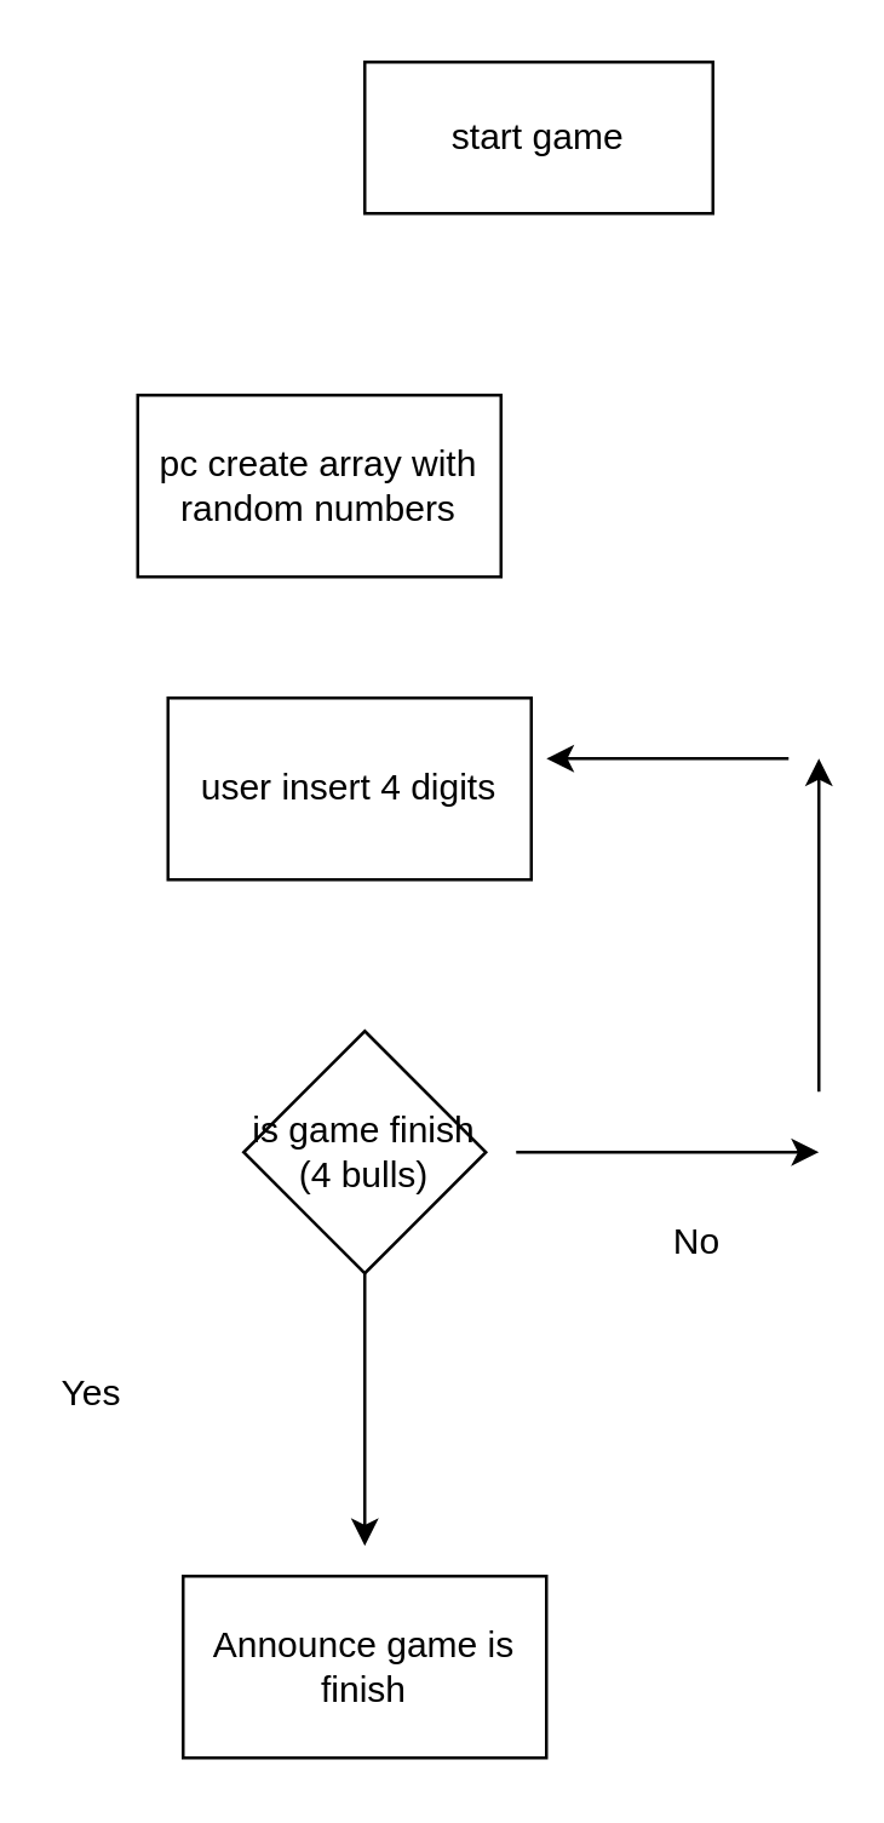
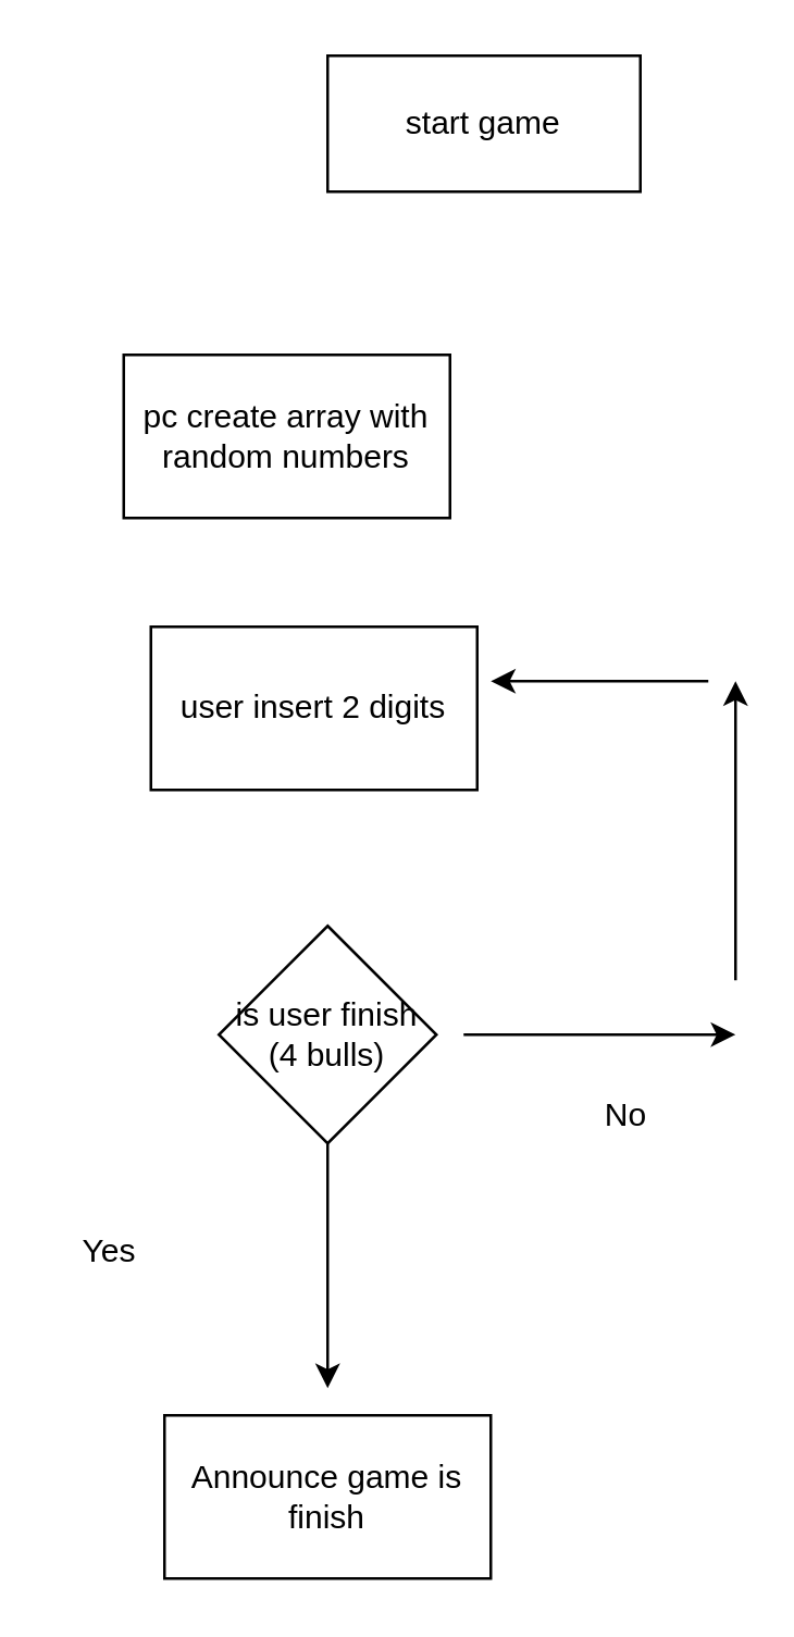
  <mxCell id="0" />
  <mxCell id="1" parent="0" />
  <mxCell id="2" value="start game" style="rounded=0;whiteSpace=wrap;html=1;" vertex="1" parent="1"><mxGeometry x="120" y="20" width="115" height="50" as="geometry" /></mxCell>
  <mxCell id="3" value="pc create array with random numbers" style="rounded=0;whiteSpace=wrap;html=1;" vertex="1" parent="1"><mxGeometry x="45" y="130" width="120" height="60" as="geometry" /></mxCell>
- <mxCell id="4" value="user insert 4 digits" style="rounded=0;whiteSpace=wrap;html=1;" vertex="1" parent="1"><mxGeometry x="55" y="230" width="120" height="60" as="geometry" /></mxCell>
- <mxCell id="5" value="is game finish (4 bulls)" style="rhombus;whiteSpace=wrap;html=1;" vertex="1" parent="1"><mxGeometry x="80" y="340" width="80" height="80" as="geometry" /></mxCell>
+ <mxCell id="4" value="user insert 2 digits" style="rounded=0;whiteSpace=wrap;html=1;" vertex="1" parent="1"><mxGeometry x="55" y="230" width="120" height="60" as="geometry" /></mxCell>
+ <mxCell id="5" value="is user finish (4 bulls)" style="rhombus;whiteSpace=wrap;html=1;" vertex="1" parent="1"><mxGeometry x="80" y="340" width="80" height="80" as="geometry" /></mxCell>
  <mxCell id="6" value="" style="endArrow=classic;html=1;exitX=0.5;exitY=1;exitDx=0;exitDy=0;" edge="1" parent="1" source="5"><mxGeometry width="50" height="50" relative="1" as="geometry"><mxPoint x="150" y="510" as="sourcePoint" /><mxPoint x="120" y="510" as="targetPoint" /></mxGeometry></mxCell>
- <mxCell id="7" value="Yes" style="text;html=1;strokeColor=none;fillColor=none;align=center;verticalAlign=middle;whiteSpace=wrap;rounded=0;" vertex="1" parent="1"><mxGeometry x="10" y="450" width="40" height="20" as="geometry" /></mxCell>
+ <mxCell id="7" value="Yes" style="text;html=1;strokeColor=none;fillColor=none;align=center;verticalAlign=middle;whiteSpace=wrap;rounded=0;" vertex="1" parent="1"><mxGeometry x="20" y="450" width="40" height="20" as="geometry" /></mxCell>
  <mxCell id="8" value="Announce game is finish" style="rounded=0;whiteSpace=wrap;html=1;" vertex="1" parent="1"><mxGeometry x="60" y="520" width="120" height="60" as="geometry" /></mxCell>
  <mxCell id="9" value="" style="endArrow=classic;html=1;" edge="1" parent="1"><mxGeometry width="50" height="50" relative="1" as="geometry"><mxPoint x="170" y="380" as="sourcePoint" /><mxPoint x="270" y="380" as="targetPoint" /></mxGeometry></mxCell>
  <mxCell id="10" value="No" style="text;html=1;strokeColor=none;fillColor=none;align=center;verticalAlign=middle;whiteSpace=wrap;rounded=0;" vertex="1" parent="1"><mxGeometry x="210" y="400" width="40" height="20" as="geometry" /></mxCell>
  <mxCell id="11" value="" style="endArrow=classic;html=1;" edge="1" parent="1"><mxGeometry width="50" height="50" relative="1" as="geometry"><mxPoint x="270" y="360" as="sourcePoint" /><mxPoint x="270" y="250" as="targetPoint" /></mxGeometry></mxCell>
  <mxCell id="12" value="" style="endArrow=classic;html=1;" edge="1" parent="1"><mxGeometry width="50" height="50" relative="1" as="geometry"><mxPoint x="260" y="250" as="sourcePoint" /><mxPoint x="180" y="250" as="targetPoint" /></mxGeometry></mxCell>
